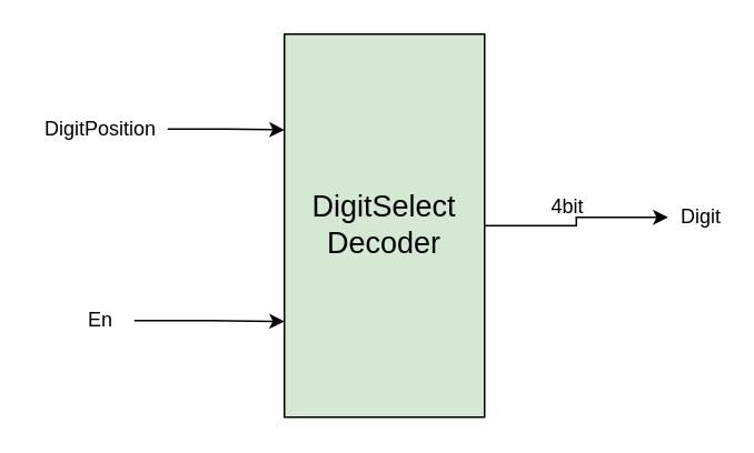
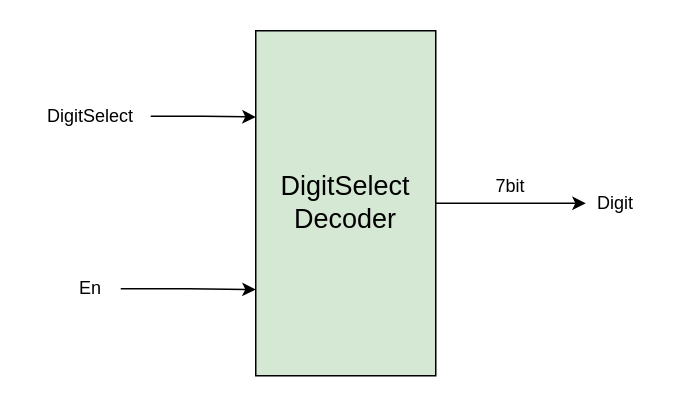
  <mxCell id="0" />
  <mxCell id="1" parent="0" />
  <mxCell id="2" value="&lt;font style=&quot;font-size: 18px&quot;&gt;DigitSelect&lt;br&gt;Decoder&lt;/font&gt;" style="rounded=0;whiteSpace=wrap;html=1;fillColor=#d5e8d4;" parent="1" vertex="1"><mxGeometry x="170" y="20" width="120" height="230" as="geometry" /></mxCell>
  <mxCell id="3" style="edgeStyle=orthogonalEdgeStyle;rounded=0;orthogonalLoop=1;jettySize=auto;html=1;exitX=1;exitY=0.5;exitDx=0;exitDy=0;entryX=0;entryY=0.25;entryDx=0;entryDy=0;" parent="1" source="4" target="2" edge="1"><mxGeometry relative="1" as="geometry" /></mxCell>
- <mxCell id="4" value="DigitPosition" style="text;html=1;strokeColor=none;fillColor=none;align=center;verticalAlign=middle;whiteSpace=wrap;rounded=0;" parent="1" vertex="1"><mxGeometry x="20" y="67" width="80" height="20" as="geometry" /></mxCell>
+ <mxCell id="4" value="DigitSelect" style="text;html=1;strokeColor=none;fillColor=none;align=center;verticalAlign=middle;whiteSpace=wrap;rounded=0;" parent="1" vertex="1"><mxGeometry x="20" y="67" width="80" height="20" as="geometry" /></mxCell>
  <mxCell id="5" style="edgeStyle=orthogonalEdgeStyle;rounded=0;orthogonalLoop=1;jettySize=auto;html=1;entryX=0;entryY=0.75;entryDx=0;entryDy=0;" parent="1" source="6" target="2" edge="1"><mxGeometry relative="1" as="geometry" /></mxCell>
  <mxCell id="6" value="En" style="text;html=1;strokeColor=none;fillColor=none;align=center;verticalAlign=middle;whiteSpace=wrap;rounded=0;" parent="1" vertex="1"><mxGeometry x="40" y="182" width="40" height="20" as="geometry" /></mxCell>
  <mxCell id="7" style="edgeStyle=orthogonalEdgeStyle;rounded=0;orthogonalLoop=1;jettySize=auto;html=1;startArrow=classic;startFill=1;endArrow=none;endFill=0;" parent="1" source="8" target="2" edge="1"><mxGeometry relative="1" as="geometry" /></mxCell>
- <mxCell id="8" value="Digit" style="text;html=1;strokeColor=none;fillColor=none;align=center;verticalAlign=middle;whiteSpace=wrap;rounded=0;" parent="1" vertex="1"><mxGeometry x="400" y="120" width="40" height="20" as="geometry" /></mxCell>
- <mxCell id="9" value="4bit" style="text;html=1;strokeColor=none;fillColor=none;align=center;verticalAlign=middle;whiteSpace=wrap;rounded=0;" parent="1" vertex="1"><mxGeometry x="320" y="114" width="40" height="20" as="geometry" /></mxCell>
+ <mxCell id="8" value="Digit" style="text;html=1;strokeColor=none;fillColor=none;align=center;verticalAlign=middle;whiteSpace=wrap;rounded=0;" parent="1" vertex="1"><mxGeometry x="390" y="125" width="40" height="20" as="geometry" /></mxCell>
+ <mxCell id="9" value="7bit" style="text;html=1;strokeColor=none;fillColor=none;align=center;verticalAlign=middle;whiteSpace=wrap;rounded=0;" parent="1" vertex="1"><mxGeometry x="320" y="114" width="40" height="20" as="geometry" /></mxCell>
